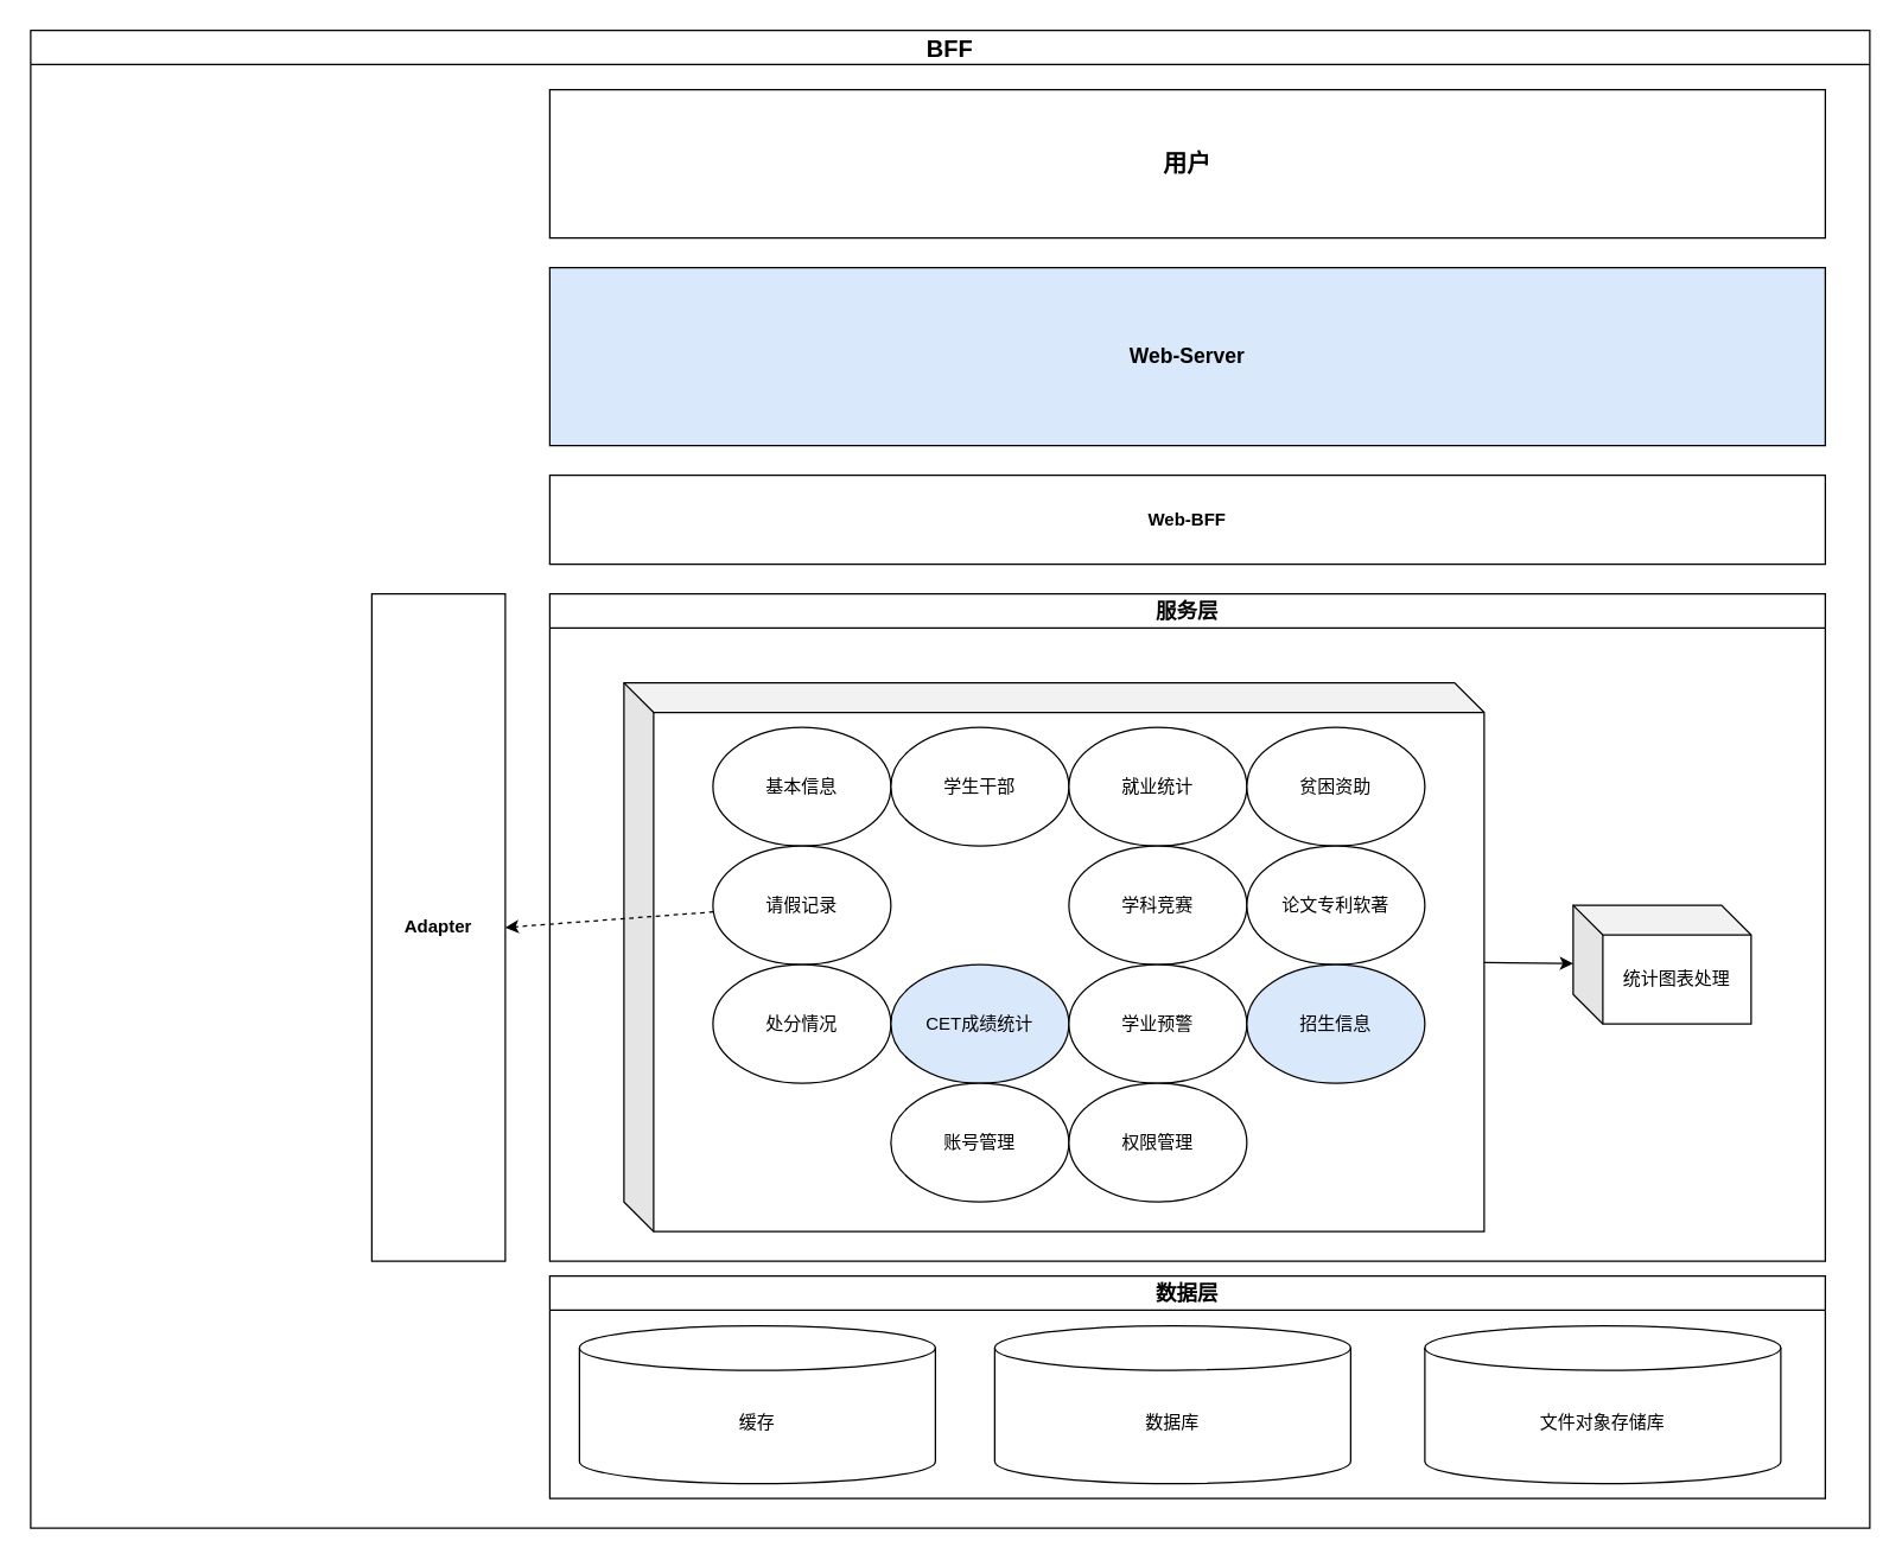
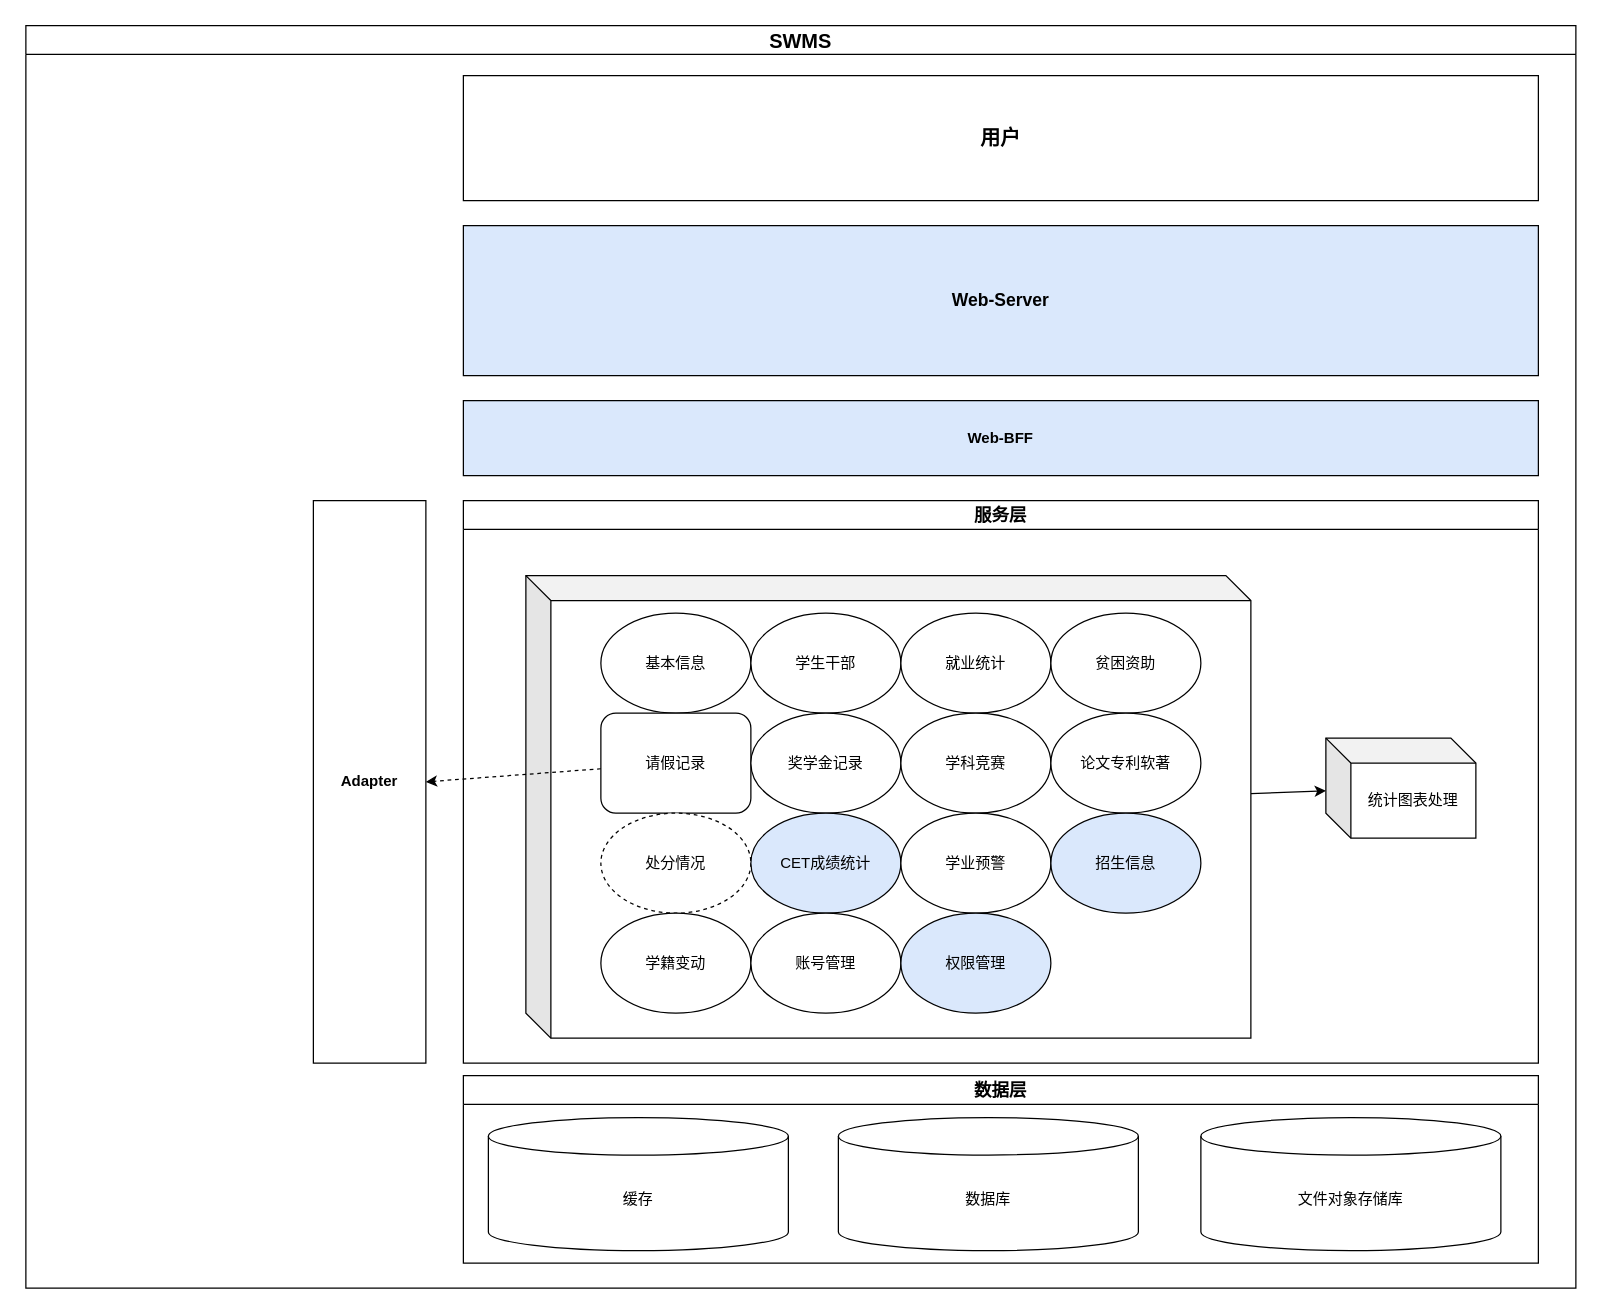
  <mxCell id="0" />
  <mxCell id="1" parent="0" />
- <mxCell id="2" value="BFF" style="swimlane;whiteSpace=wrap;html=1;fontSize=16;labelBackgroundColor=default;" parent="1" vertex="1"><mxGeometry x="20" y="20" width="1240" height="1010" as="geometry" /></mxCell>
+ <mxCell id="2" value="SWMS" style="swimlane;whiteSpace=wrap;html=1;fontSize=16;labelBackgroundColor=default;" parent="1" vertex="1"><mxGeometry x="20" y="20" width="1240" height="1010" as="geometry" /></mxCell>
  <mxCell id="3" value="" style="group" vertex="1" connectable="0" parent="2"><mxGeometry x="350" y="40" width="860" height="950" as="geometry" /></mxCell>
  <mxCell id="4" value="服务层" style="swimlane;whiteSpace=wrap;html=1;fontSize=14;" parent="3" vertex="1"><mxGeometry y="340" width="860" height="450" as="geometry" /></mxCell>
  <mxCell id="5" value="" style="rounded=0;orthogonalLoop=1;jettySize=auto;html=1;" edge="1" parent="4" source="8" target="6"><mxGeometry relative="1" as="geometry" /></mxCell>
- <mxCell id="6" value="统计图表处理" style="shape=cube;whiteSpace=wrap;html=1;boundedLbl=1;backgroundOutline=1;darkOpacity=0.05;darkOpacity2=0.1;fontStyle=0" parent="4" vertex="1"><mxGeometry x="690" y="210" width="120" height="80" as="geometry" /></mxCell>
+ <mxCell id="6" value="统计图表处理" style="shape=cube;whiteSpace=wrap;html=1;boundedLbl=1;backgroundOutline=1;darkOpacity=0.05;darkOpacity2=0.1;fontStyle=0" parent="4" vertex="1"><mxGeometry x="690" y="190" width="120" height="80" as="geometry" /></mxCell>
  <mxCell id="7" value="" style="group" vertex="1" connectable="0" parent="4"><mxGeometry x="50" y="60" width="580" height="370" as="geometry" /></mxCell>
  <mxCell id="8" value="" style="shape=cube;whiteSpace=wrap;html=1;boundedLbl=1;backgroundOutline=1;darkOpacity=0.05;darkOpacity2=0.1;fontStyle=0;movable=1;resizable=1;rotatable=1;deletable=1;editable=1;locked=0;connectable=1;" vertex="1" parent="7"><mxGeometry width="580" height="370" as="geometry" /></mxCell>
  <mxCell id="9" value="基本信息" style="ellipse;whiteSpace=wrap;html=1;" parent="7" vertex="1"><mxGeometry x="60" y="30" width="120" height="80" as="geometry" /></mxCell>
  <mxCell id="10" value="学生干部" style="ellipse;whiteSpace=wrap;html=1;" parent="7" vertex="1"><mxGeometry x="180" y="30" width="120" height="80" as="geometry" /></mxCell>
  <mxCell id="11" value="就业统计" style="ellipse;whiteSpace=wrap;html=1;" parent="7" vertex="1"><mxGeometry x="300" y="30" width="120" height="80" as="geometry" /></mxCell>
  <mxCell id="12" value="贫困资助" style="ellipse;whiteSpace=wrap;html=1;" parent="7" vertex="1"><mxGeometry x="420" y="30" width="120" height="80" as="geometry" /></mxCell>
- <mxCell id="13" value="请假记录" style="ellipse;whiteSpace=wrap;html=1;" parent="7" vertex="1"><mxGeometry x="60" y="110" width="120" height="80" as="geometry" /></mxCell>
+ <mxCell id="13" value="请假记录" style="whiteSpace=wrap;html=1;rounded=1;" parent="7" vertex="1"><mxGeometry x="60" y="110" width="120" height="80" as="geometry" /></mxCell>
+ <mxCell id="14" value="奖学金记录" style="ellipse;whiteSpace=wrap;html=1;" parent="7" vertex="1"><mxGeometry x="180" y="110" width="120" height="80" as="geometry" /></mxCell>
  <mxCell id="15" value="学科竞赛" style="ellipse;whiteSpace=wrap;html=1;" parent="7" vertex="1"><mxGeometry x="300" y="110" width="120" height="80" as="geometry" /></mxCell>
  <mxCell id="16" value="论文专利软著" style="ellipse;whiteSpace=wrap;html=1;" parent="7" vertex="1"><mxGeometry x="420" y="110" width="120" height="80" as="geometry" /></mxCell>
- <mxCell id="17" value="处分情况" style="ellipse;whiteSpace=wrap;html=1;" parent="7" vertex="1"><mxGeometry x="60" y="190" width="120" height="80" as="geometry" /></mxCell>
+ <mxCell id="17" value="处分情况" style="ellipse;whiteSpace=wrap;html=1;dashed=1;" parent="7" vertex="1"><mxGeometry x="60" y="190" width="120" height="80" as="geometry" /></mxCell>
  <mxCell id="18" value="CET成绩统计" style="ellipse;whiteSpace=wrap;html=1;fillColor=#dae8fc;" parent="7" vertex="1"><mxGeometry x="180" y="190" width="120" height="80" as="geometry" /></mxCell>
  <mxCell id="19" value="学业预警" style="ellipse;whiteSpace=wrap;html=1;" parent="7" vertex="1"><mxGeometry x="300" y="190" width="120" height="80" as="geometry" /></mxCell>
  <mxCell id="20" value="招生信息" style="ellipse;whiteSpace=wrap;html=1;movable=0;resizable=0;rotatable=0;deletable=0;editable=0;locked=1;connectable=0;fillColor=#dae8fc;" parent="7" vertex="1"><mxGeometry x="420" y="190" width="120" height="80" as="geometry" /></mxCell>
+ <mxCell id="21" value="学籍变动" style="ellipse;whiteSpace=wrap;html=1;" parent="7" vertex="1"><mxGeometry x="60" y="270" width="120" height="80" as="geometry" /></mxCell>
  <mxCell id="22" value="账号管理" style="ellipse;whiteSpace=wrap;html=1;" parent="7" vertex="1"><mxGeometry x="180" y="270" width="120" height="80" as="geometry" /></mxCell>
- <mxCell id="23" value="权限管理" style="ellipse;whiteSpace=wrap;html=1;" parent="7" vertex="1"><mxGeometry x="300" y="270" width="120" height="80" as="geometry" /></mxCell>
+ <mxCell id="23" value="权限管理" style="ellipse;whiteSpace=wrap;html=1;fillColor=#dae8fc;" parent="7" vertex="1"><mxGeometry x="300" y="270" width="120" height="80" as="geometry" /></mxCell>
  <mxCell id="24" value="数据层" style="swimlane;whiteSpace=wrap;html=1;fontSize=14;startSize=23;" parent="3" vertex="1"><mxGeometry y="800" width="860" height="150" as="geometry" /></mxCell>
  <mxCell id="25" value="数据库" style="shape=cylinder3;whiteSpace=wrap;html=1;boundedLbl=1;backgroundOutline=1;size=15;" parent="24" vertex="1"><mxGeometry x="300" y="33.5" width="240" height="106.5" as="geometry" /></mxCell>
  <mxCell id="26" value="文件对象存储库" style="shape=cylinder3;whiteSpace=wrap;html=1;boundedLbl=1;backgroundOutline=1;size=15;" parent="24" vertex="1"><mxGeometry x="590" y="33.5" width="240" height="106.5" as="geometry" /></mxCell>
  <mxCell id="27" value="缓存" style="shape=cylinder3;whiteSpace=wrap;html=1;boundedLbl=1;backgroundOutline=1;size=15;" vertex="1" parent="24"><mxGeometry x="20" y="33.5" width="240" height="106.5" as="geometry" /></mxCell>
- <mxCell id="28" value="Web-BFF" style="rounded=0;whiteSpace=wrap;html=1;fontStyle=1" parent="3" vertex="1"><mxGeometry y="260" width="860" height="60" as="geometry" /></mxCell>
+ <mxCell id="28" value="Web-BFF" style="rounded=0;whiteSpace=wrap;html=1;fontStyle=1;fillColor=#dae8fc;" parent="3" vertex="1"><mxGeometry y="260" width="860" height="60" as="geometry" /></mxCell>
  <mxCell id="29" value="Web-Server" style="rounded=0;whiteSpace=wrap;html=1;fontStyle=1;fontSize=14;fillColor=#dae8fc;" parent="3" vertex="1"><mxGeometry y="120" width="860" height="120" as="geometry" /></mxCell>
  <mxCell id="30" value="用户" style="rounded=0;whiteSpace=wrap;html=1;fontSize=16;fontStyle=1" parent="3" vertex="1"><mxGeometry width="860" height="100" as="geometry" /></mxCell>
  <mxCell id="31" value="Adapter" style="rounded=0;whiteSpace=wrap;html=1;fontStyle=1" vertex="1" parent="2"><mxGeometry x="230" y="380" width="90" height="450" as="geometry" /></mxCell>
  <mxCell id="32" style="rounded=0;orthogonalLoop=1;jettySize=auto;html=1;entryX=1;entryY=0.5;entryDx=0;entryDy=0;dashed=1;" edge="1" parent="2" source="13" target="31"><mxGeometry relative="1" as="geometry" /></mxCell>
